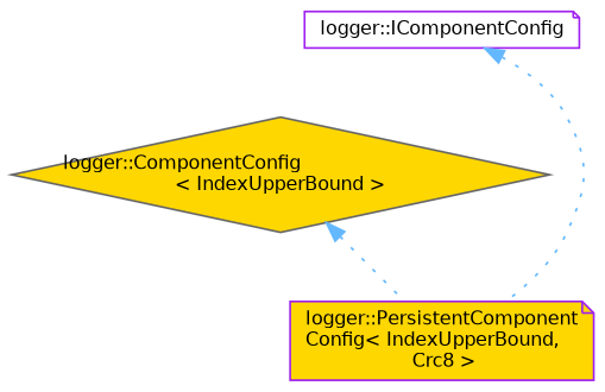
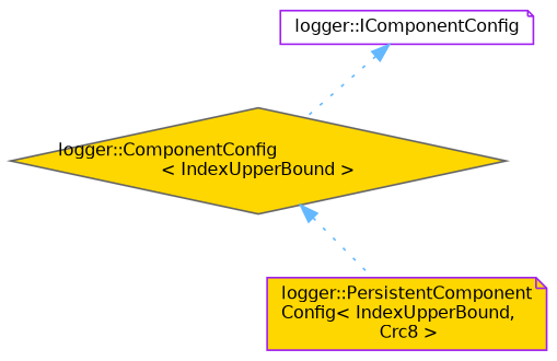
  digraph {
    node [color=purple fillcolor=gold fontname=Helvetica fontsize=10 shape=note style=filled]
    edge [color=steelblue1 dir=back fontname=Helvetica fontsize=10 labelfontname=Helvetica labelfontsize=10 style=dotted]
    n1 [color=gray40 fontcolor=black height=0.2 label="logger::ComponentConfig\l\< IndexUpperBound \>" shape=diamond width=0.4]
    n2 [height=0.2 label="logger::PersistentComponent\lConfig\< IndexUpperBound,\l Crc8 \>" width=0.4]
    n3 [fillcolor=white height=0.2 label="logger::IComponentConfig" width=0.4]
    n1 -> n2
-   n3 -> n2
+   n3 -> n1
  }
